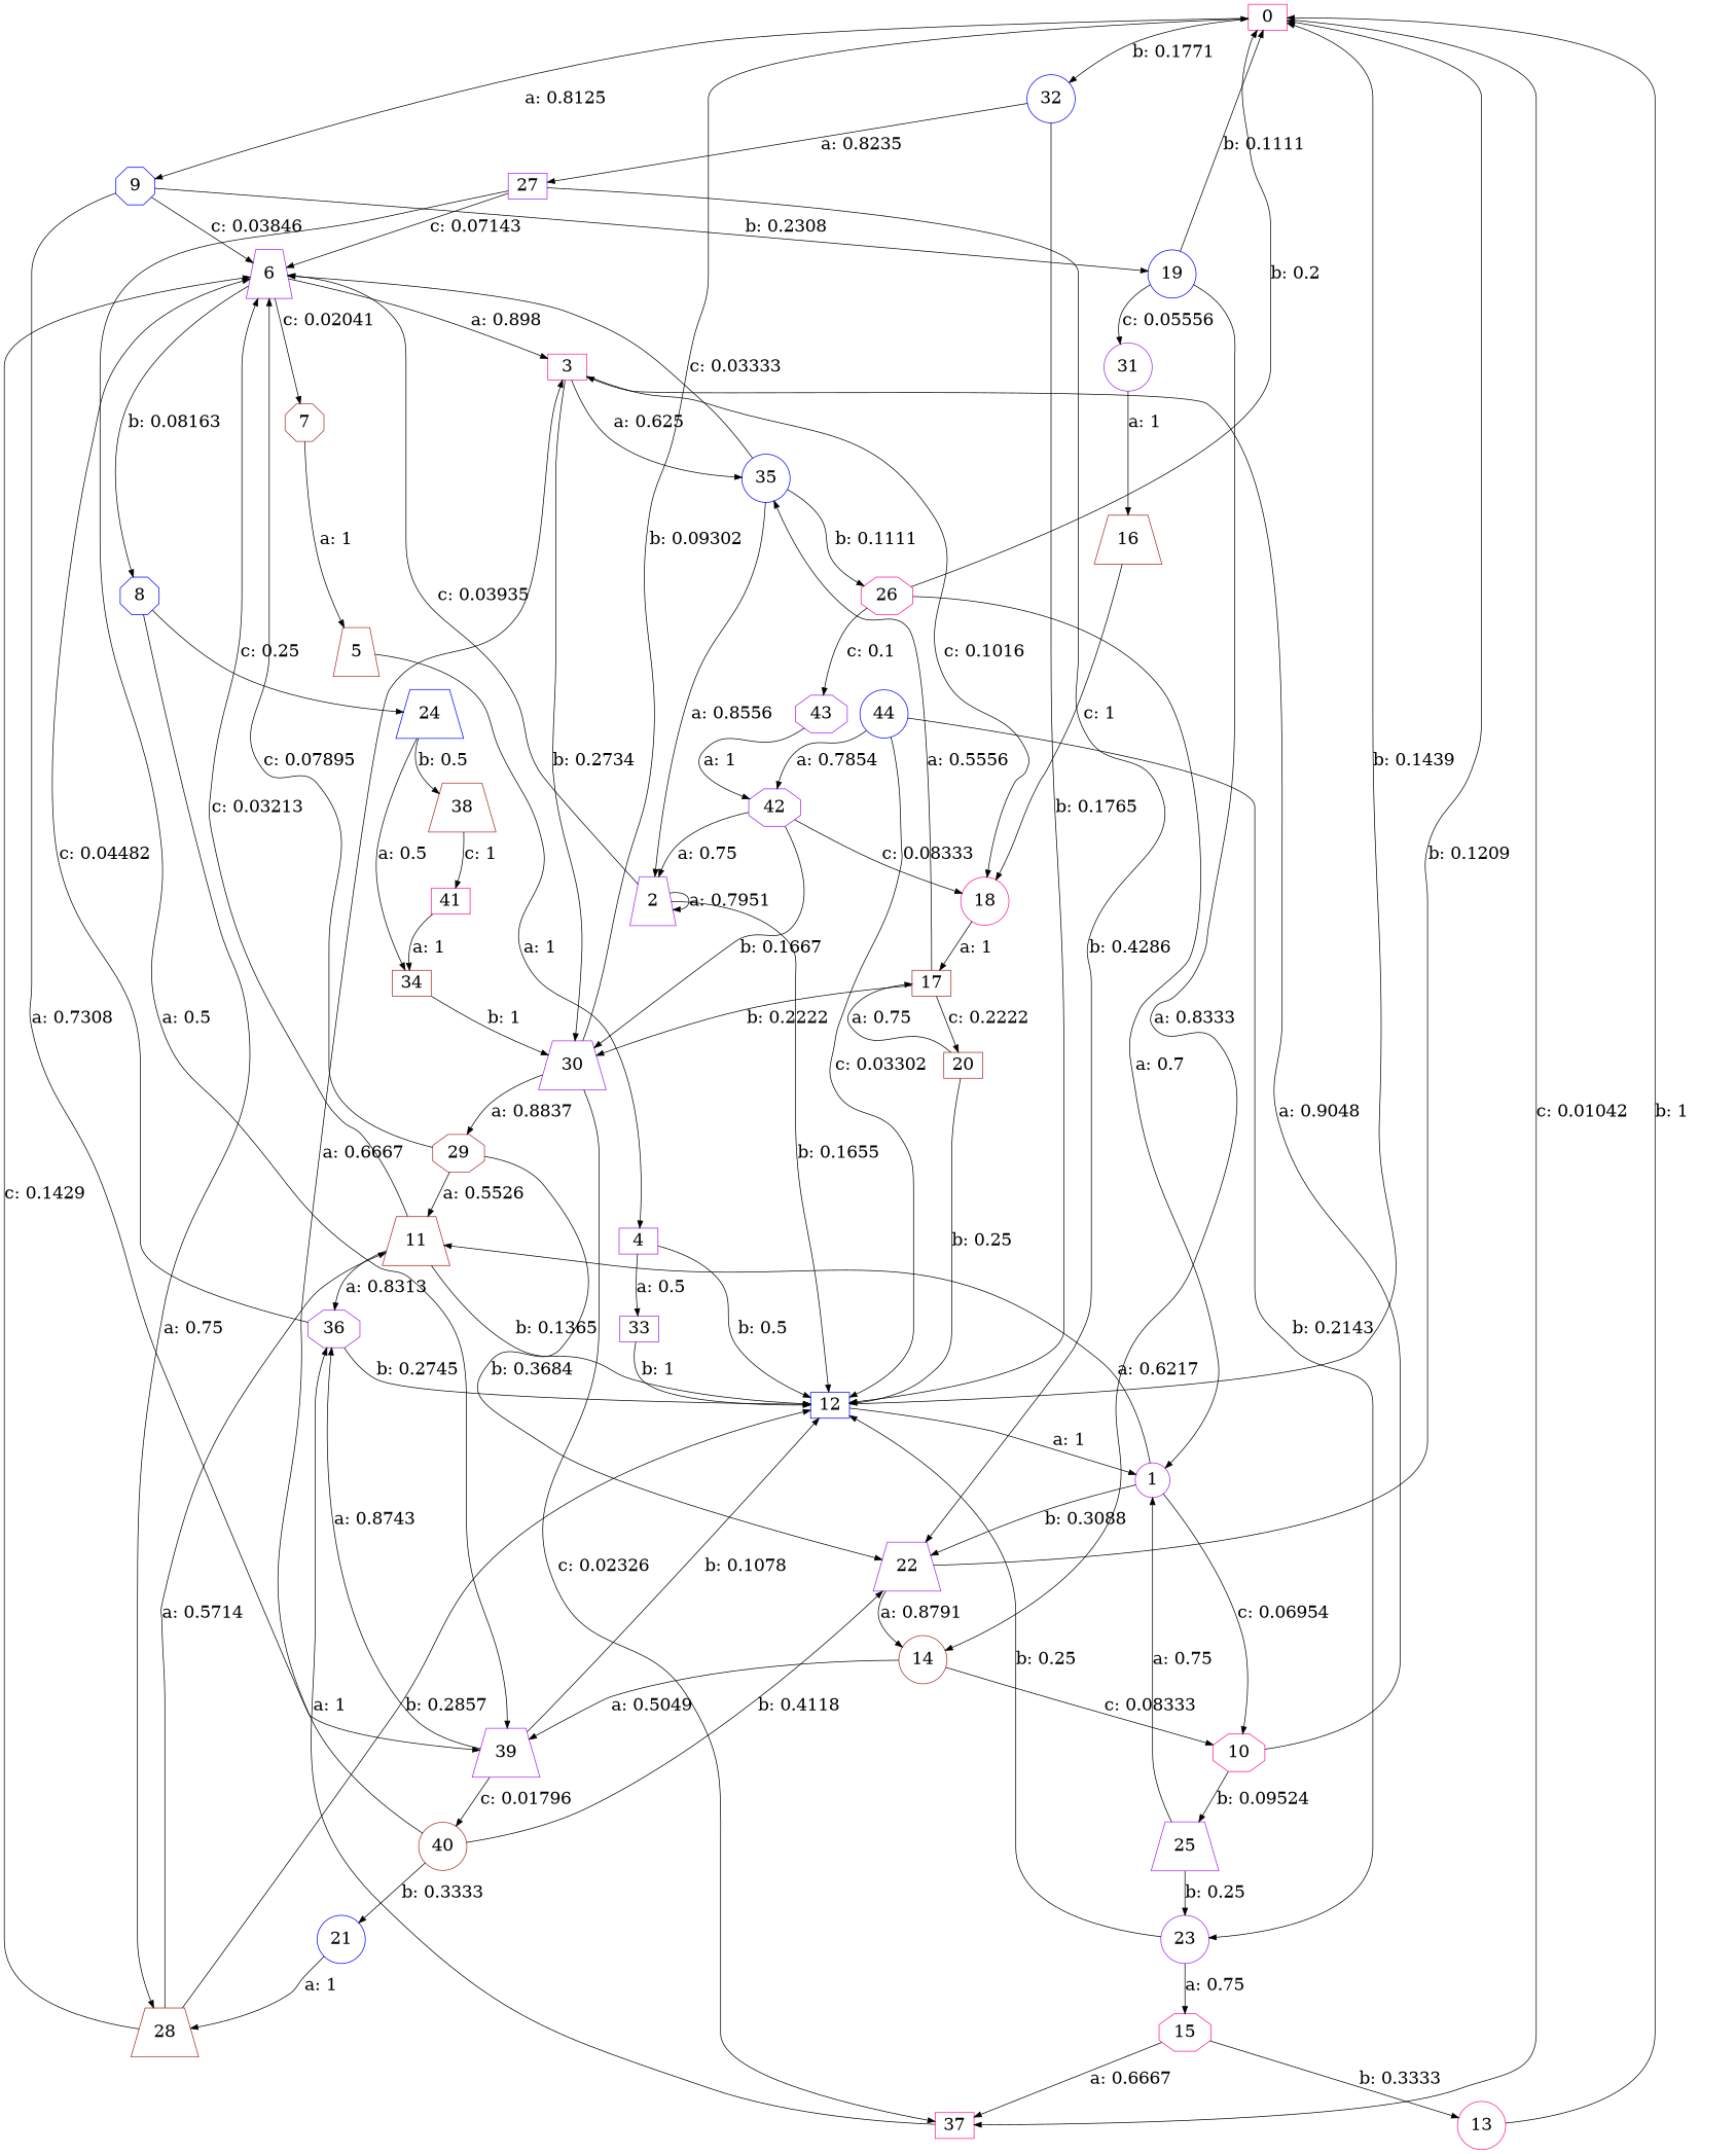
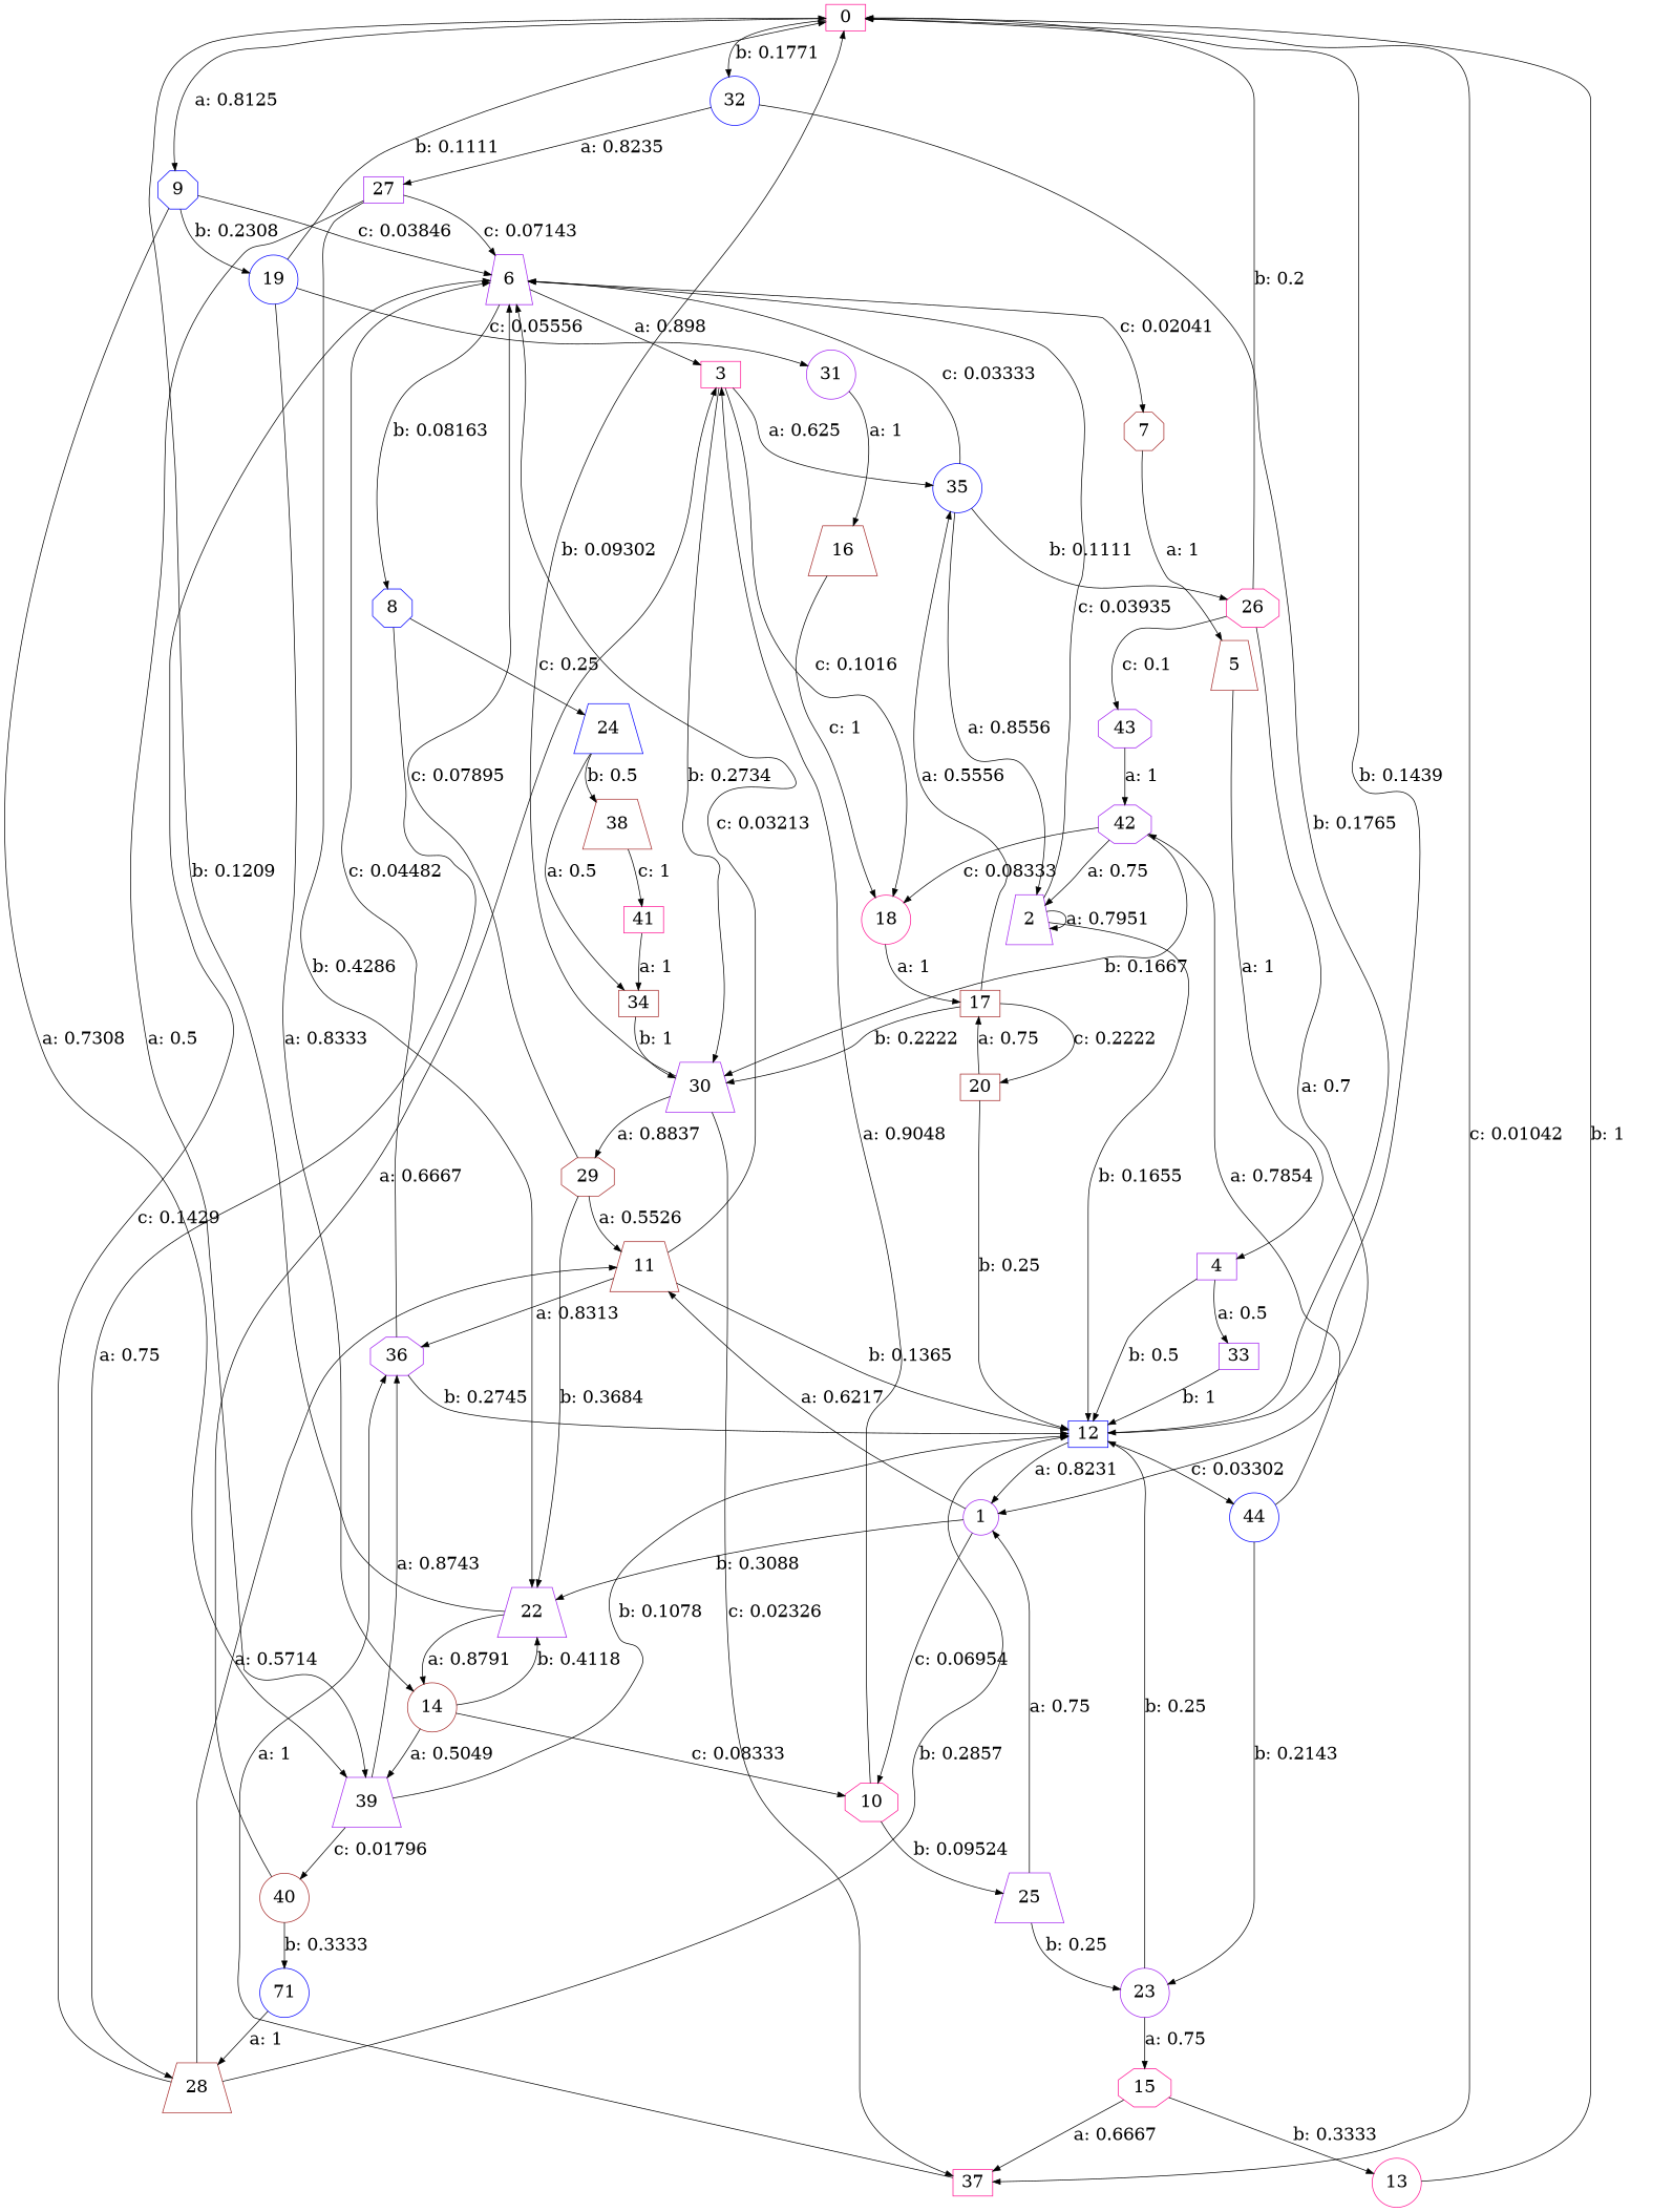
  digraph {
    node [color=purple fontsize=24 shape=circle]
    edge [fontsize=24]
    0 [color=deeppink shape=box]
    9 [color=blue shape=octagon]
    32 [color=blue]
    37 [color=deeppink shape=box]
    6 [shape=trapezium]
    39 [shape=trapezium]
    19 [color=blue]
    12 [color=blue shape=box]
    27 [shape=box]
    36 [shape=octagon]
    3 [color=deeppink shape=box]
    8 [color=blue shape=octagon]
    7 [color=brown shape=octagon]
    40 [color=brown]
    14 [color=brown]
    31
    1
    44 [color=blue]
    22 [shape=trapezium]
    11 [color=brown shape=trapezium]
    10 [color=deeppink shape=octagon]
    25 [shape=trapezium]
    35 [color=blue]
    30 [shape=trapezium]
    18 [color=deeppink]
    23
    2 [shape=trapezium]
    42 [shape=octagon]
    28 [color=brown shape=trapezium]
    24 [color=blue shape=trapezium]
    5 [color=brown shape=trapezium]
    26 [color=deeppink shape=octagon]
    29 [color=brown shape=octagon]
    17 [color=brown shape=box]
    43 [shape=octagon]
    20 [color=brown shape=box]
    4 [shape=box]
    33 [shape=box]
    34 [color=brown shape=box]
    38 [color=brown shape=trapezium]
    41 [color=deeppink shape=box]
-   21 [color=blue]
+   21 [color=blue label=71]
    16 [color=brown shape=trapezium]
    15 [color=deeppink shape=octagon]
    13 [color=deeppink]
    0 -> 9 [label="a: 0.8125   "]
    0 -> 32 [label="b: 0.1771   "]
    0 -> 37 [label="c: 0.01042  "]
    9 -> 6 [label="c: 0.03846  "]
    9 -> 39 [label="a: 0.7308   "]
    9 -> 19 [label="b: 0.2308   "]
    32 -> 12 [label="b: 0.1765   "]
    32 -> 27 [label="a: 0.8235   "]
    37 -> 36 [label="a: 1        "]
    6 -> 3 [label="a: 0.898    "]
    6 -> 8 [label="b: 0.08163  "]
    6 -> 7 [label="c: 0.02041  "]
    39 -> 12 [label="b: 0.1078   "]
    39 -> 36 [label="a: 0.8743   "]
    39 -> 40 [label="c: 0.01796  "]
    19 -> 0 [label="b: 0.1111   "]
    19 -> 14 [label="a: 0.8333   "]
    19 -> 31 [label="c: 0.05556  "]
    12 -> 0 [label="b: 0.1439   "]
-   12 -> 1 [label="a: 1        "]
-   44 -> 12 [label="c: 0.03302  "]
+   12 -> 1 [label="a: 0.8231   "]
+   12 -> 44 [label="c: 0.03302  "]
    27 -> 6 [label="c: 0.07143  "]
    27 -> 39 [label="a: 0.5      "]
    27 -> 22 [label="b: 0.4286   "]
    36 -> 6 [label="c: 0.04482  "]
    36 -> 12 [label="b: 0.2745   "]
    3 -> 35 [label="a: 0.625    "]
    3 -> 30 [label="b: 0.2734   "]
    3 -> 18 [label="c: 0.1016   "]
    8 -> 28 [label="a: 0.75     "]
    8 -> 24 [label="c: 0.25     "]
    7 -> 5 [label="a: 1        "]
    40 -> 3 [label="a: 0.6667   "]
    40 -> 21 [label="b: 0.3333   "]
    14 -> 39 [label="a: 0.5049   "]
-   40 -> 22 [label="b: 0.4118   "]
+   14 -> 22 [label="b: 0.4118   "]
    14 -> 10 [label="c: 0.08333  "]
    31 -> 16 [label="a: 1        "]
    1 -> 22 [label="b: 0.3088   "]
    1 -> 11 [label="a: 0.6217   "]
    1 -> 10 [label="c: 0.06954  "]
    44 -> 23 [label="b: 0.2143   "]
    44 -> 42 [label="a: 0.7854   "]
    22 -> 0 [label="b: 0.1209   "]
    22 -> 14 [label="a: 0.8791   "]
    11 -> 6 [label="c: 0.03213  "]
    11 -> 12 [label="b: 0.1365   "]
    11 -> 36 [label="a: 0.8313   "]
    10 -> 3 [label="a: 0.9048   "]
    10 -> 25 [label="b: 0.09524  "]
    25 -> 1 [label="a: 0.75     "]
    25 -> 23 [label="b: 0.25     "]
    35 -> 6 [label="c: 0.03333  "]
    35 -> 2 [label="a: 0.8556   "]
    35 -> 26 [label="b: 0.1111   "]
    30 -> 0 [label="b: 0.09302  "]
    30 -> 37 [label="c: 0.02326  "]
    30 -> 29 [label="a: 0.8837   "]
    18 -> 17 [label="a: 1        "]
    23 -> 12 [label="b: 0.25     "]
    23 -> 15 [label="a: 0.75     "]
    2 -> 6 [label="c: 0.03935  "]
    2 -> 12 [label="b: 0.1655   "]
    2 -> 2 [label="a: 0.7951   "]
    42 -> 30 [label="b: 0.1667   "]
    42 -> 18 [label="c: 0.08333  "]
    42 -> 2 [label="a: 0.75     "]
    28 -> 6 [label="c: 0.1429   "]
    28 -> 12 [label="b: 0.2857   "]
    28 -> 11 [label="a: 0.5714   "]
    24 -> 34 [label="a: 0.5      "]
    24 -> 38 [label="b: 0.5      "]
    5 -> 4 [label="a: 1        "]
    26 -> 0 [label="b: 0.2      "]
    26 -> 1 [label="a: 0.7      "]
    26 -> 43 [label="c: 0.1      "]
    29 -> 6 [label="c: 0.07895  "]
    29 -> 22 [label="b: 0.3684   "]
    29 -> 11 [label="a: 0.5526   "]
    17 -> 35 [label="a: 0.5556   "]
    17 -> 30 [label="b: 0.2222   "]
    17 -> 20 [label="c: 0.2222   "]
    43 -> 42 [label="a: 1        "]
    20 -> 12 [label="b: 0.25     "]
    20 -> 17 [label="a: 0.75     "]
    4 -> 12 [label="b: 0.5      "]
    4 -> 33 [label="a: 0.5      "]
    33 -> 12 [label="b: 1        "]
    34 -> 30 [label="b: 1        "]
    38 -> 41 [label="c: 1        "]
    41 -> 34 [label="a: 1        "]
    21 -> 28 [label="a: 1        "]
    16 -> 18 [label="c: 1        "]
    15 -> 37 [label="a: 0.6667   "]
    15 -> 13 [label="b: 0.3333   "]
    13 -> 0 [label="b: 1        "]
  }
